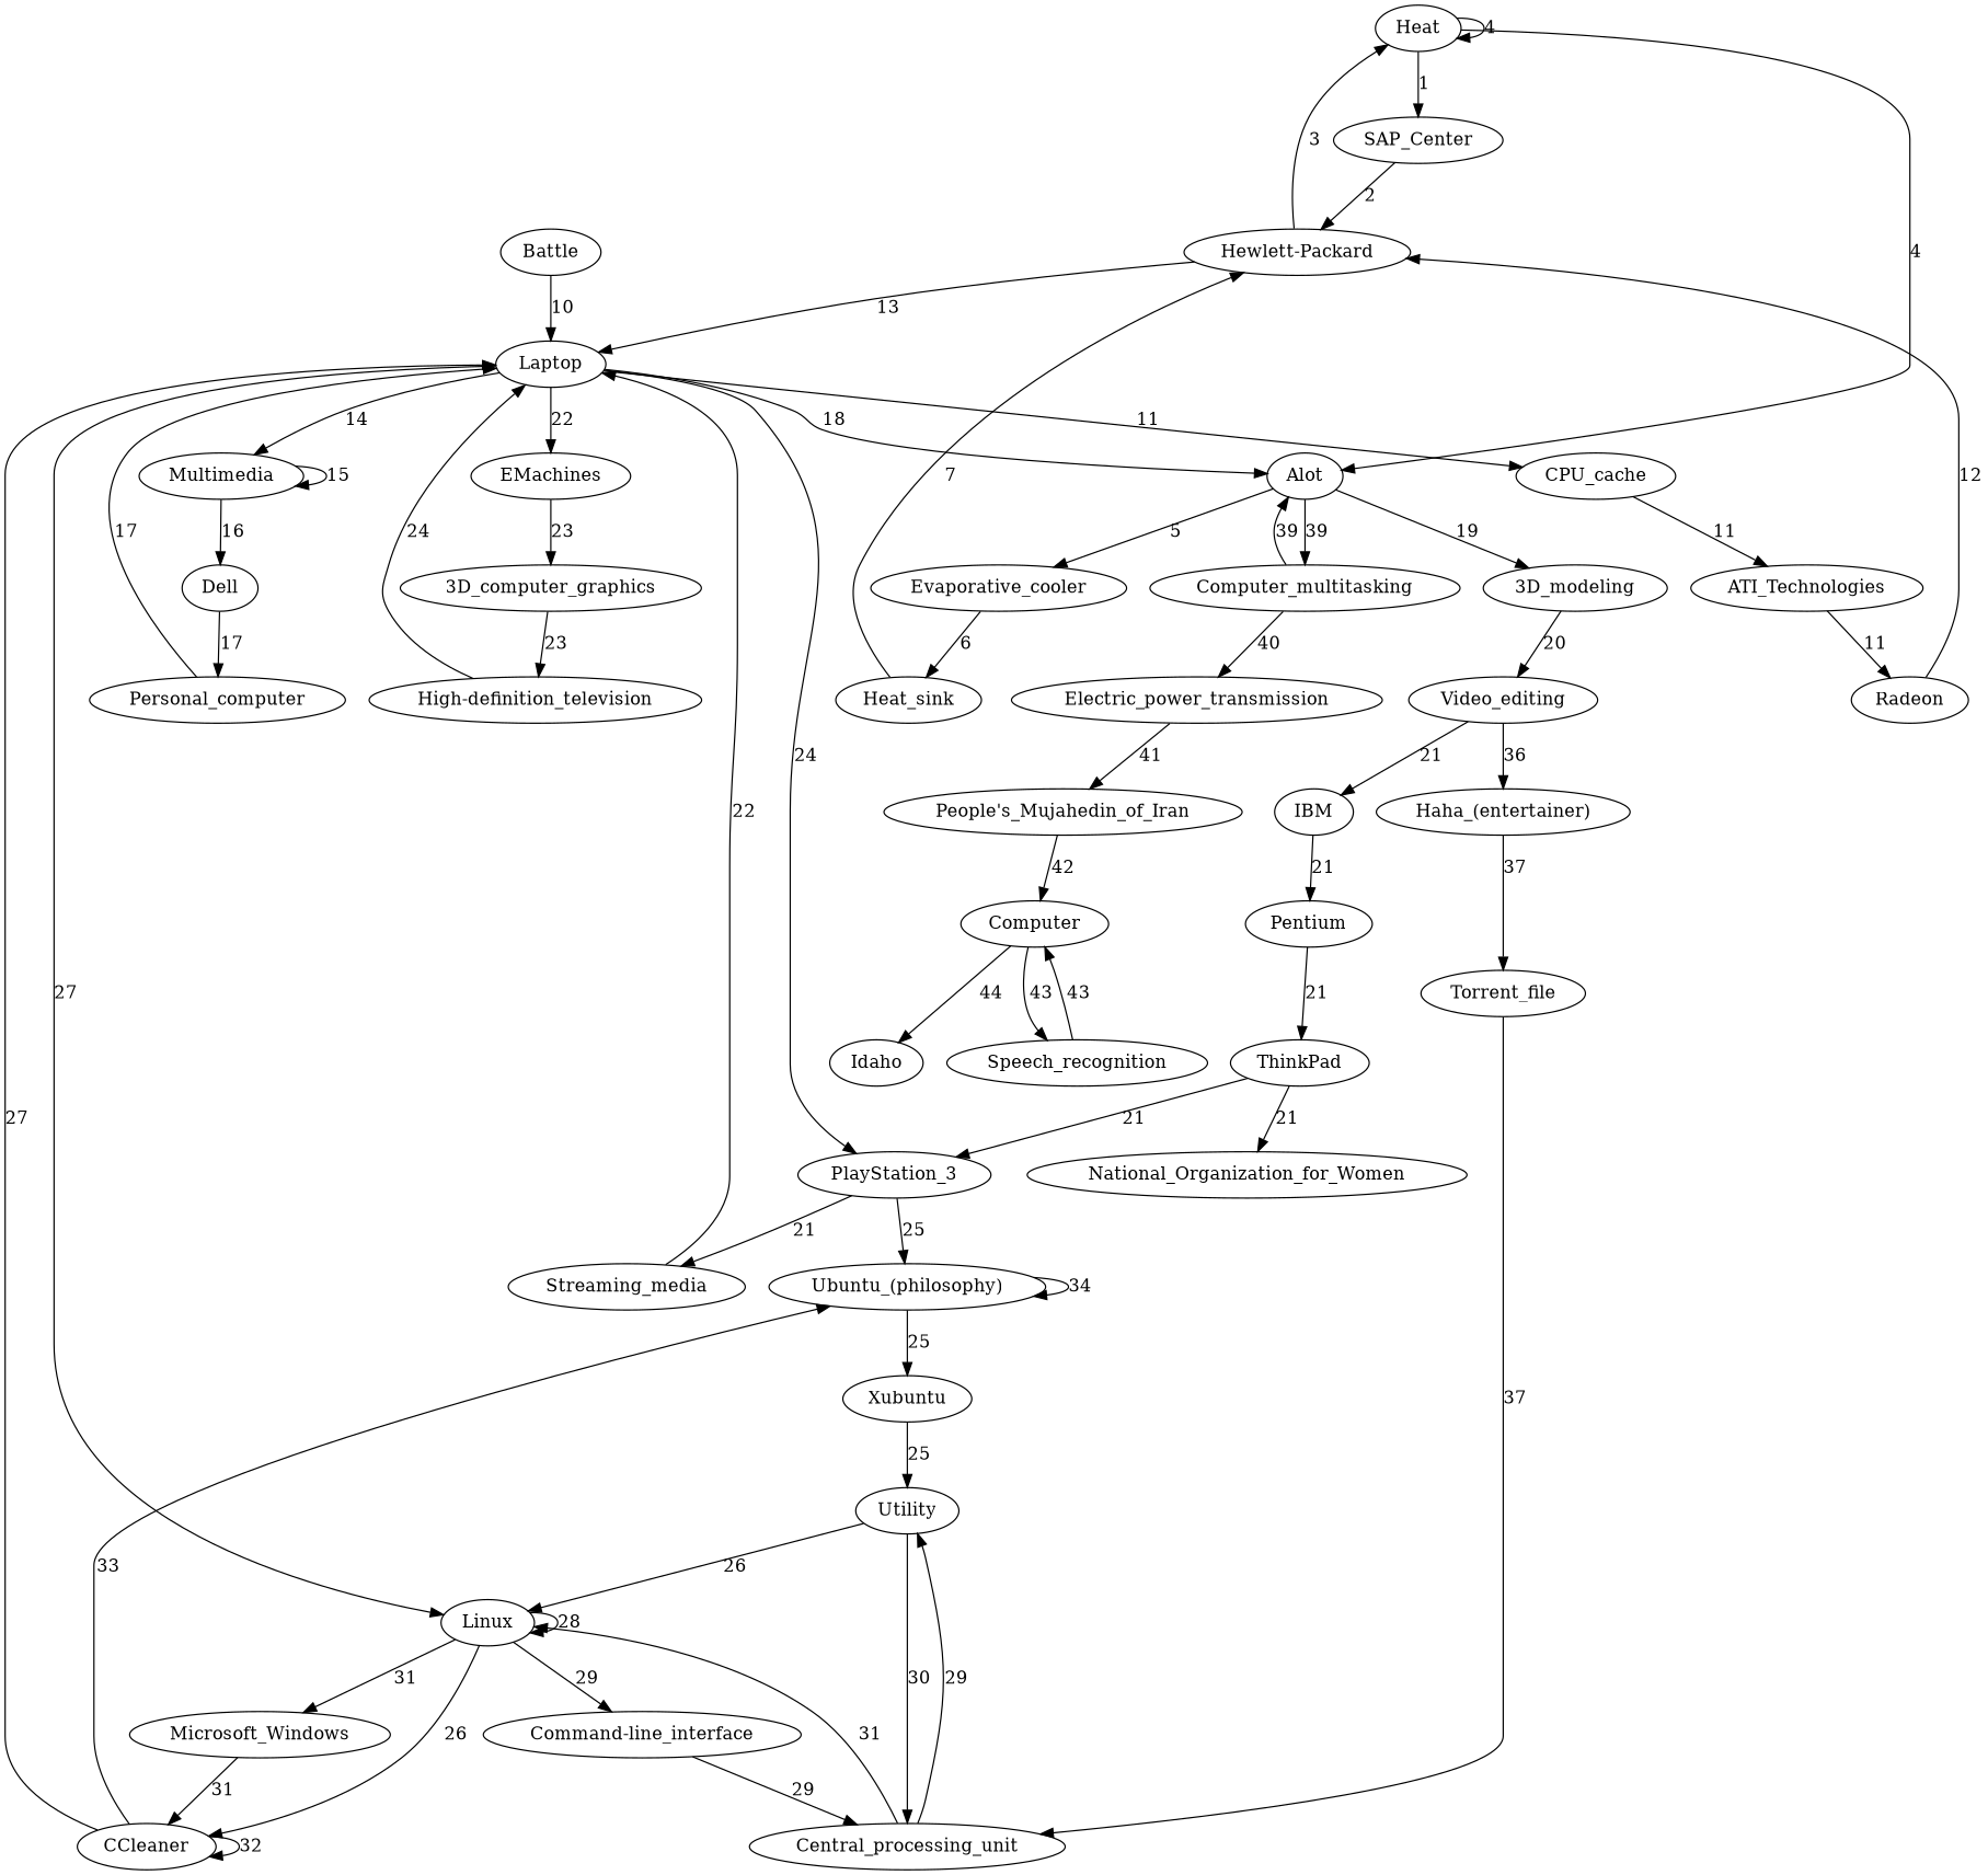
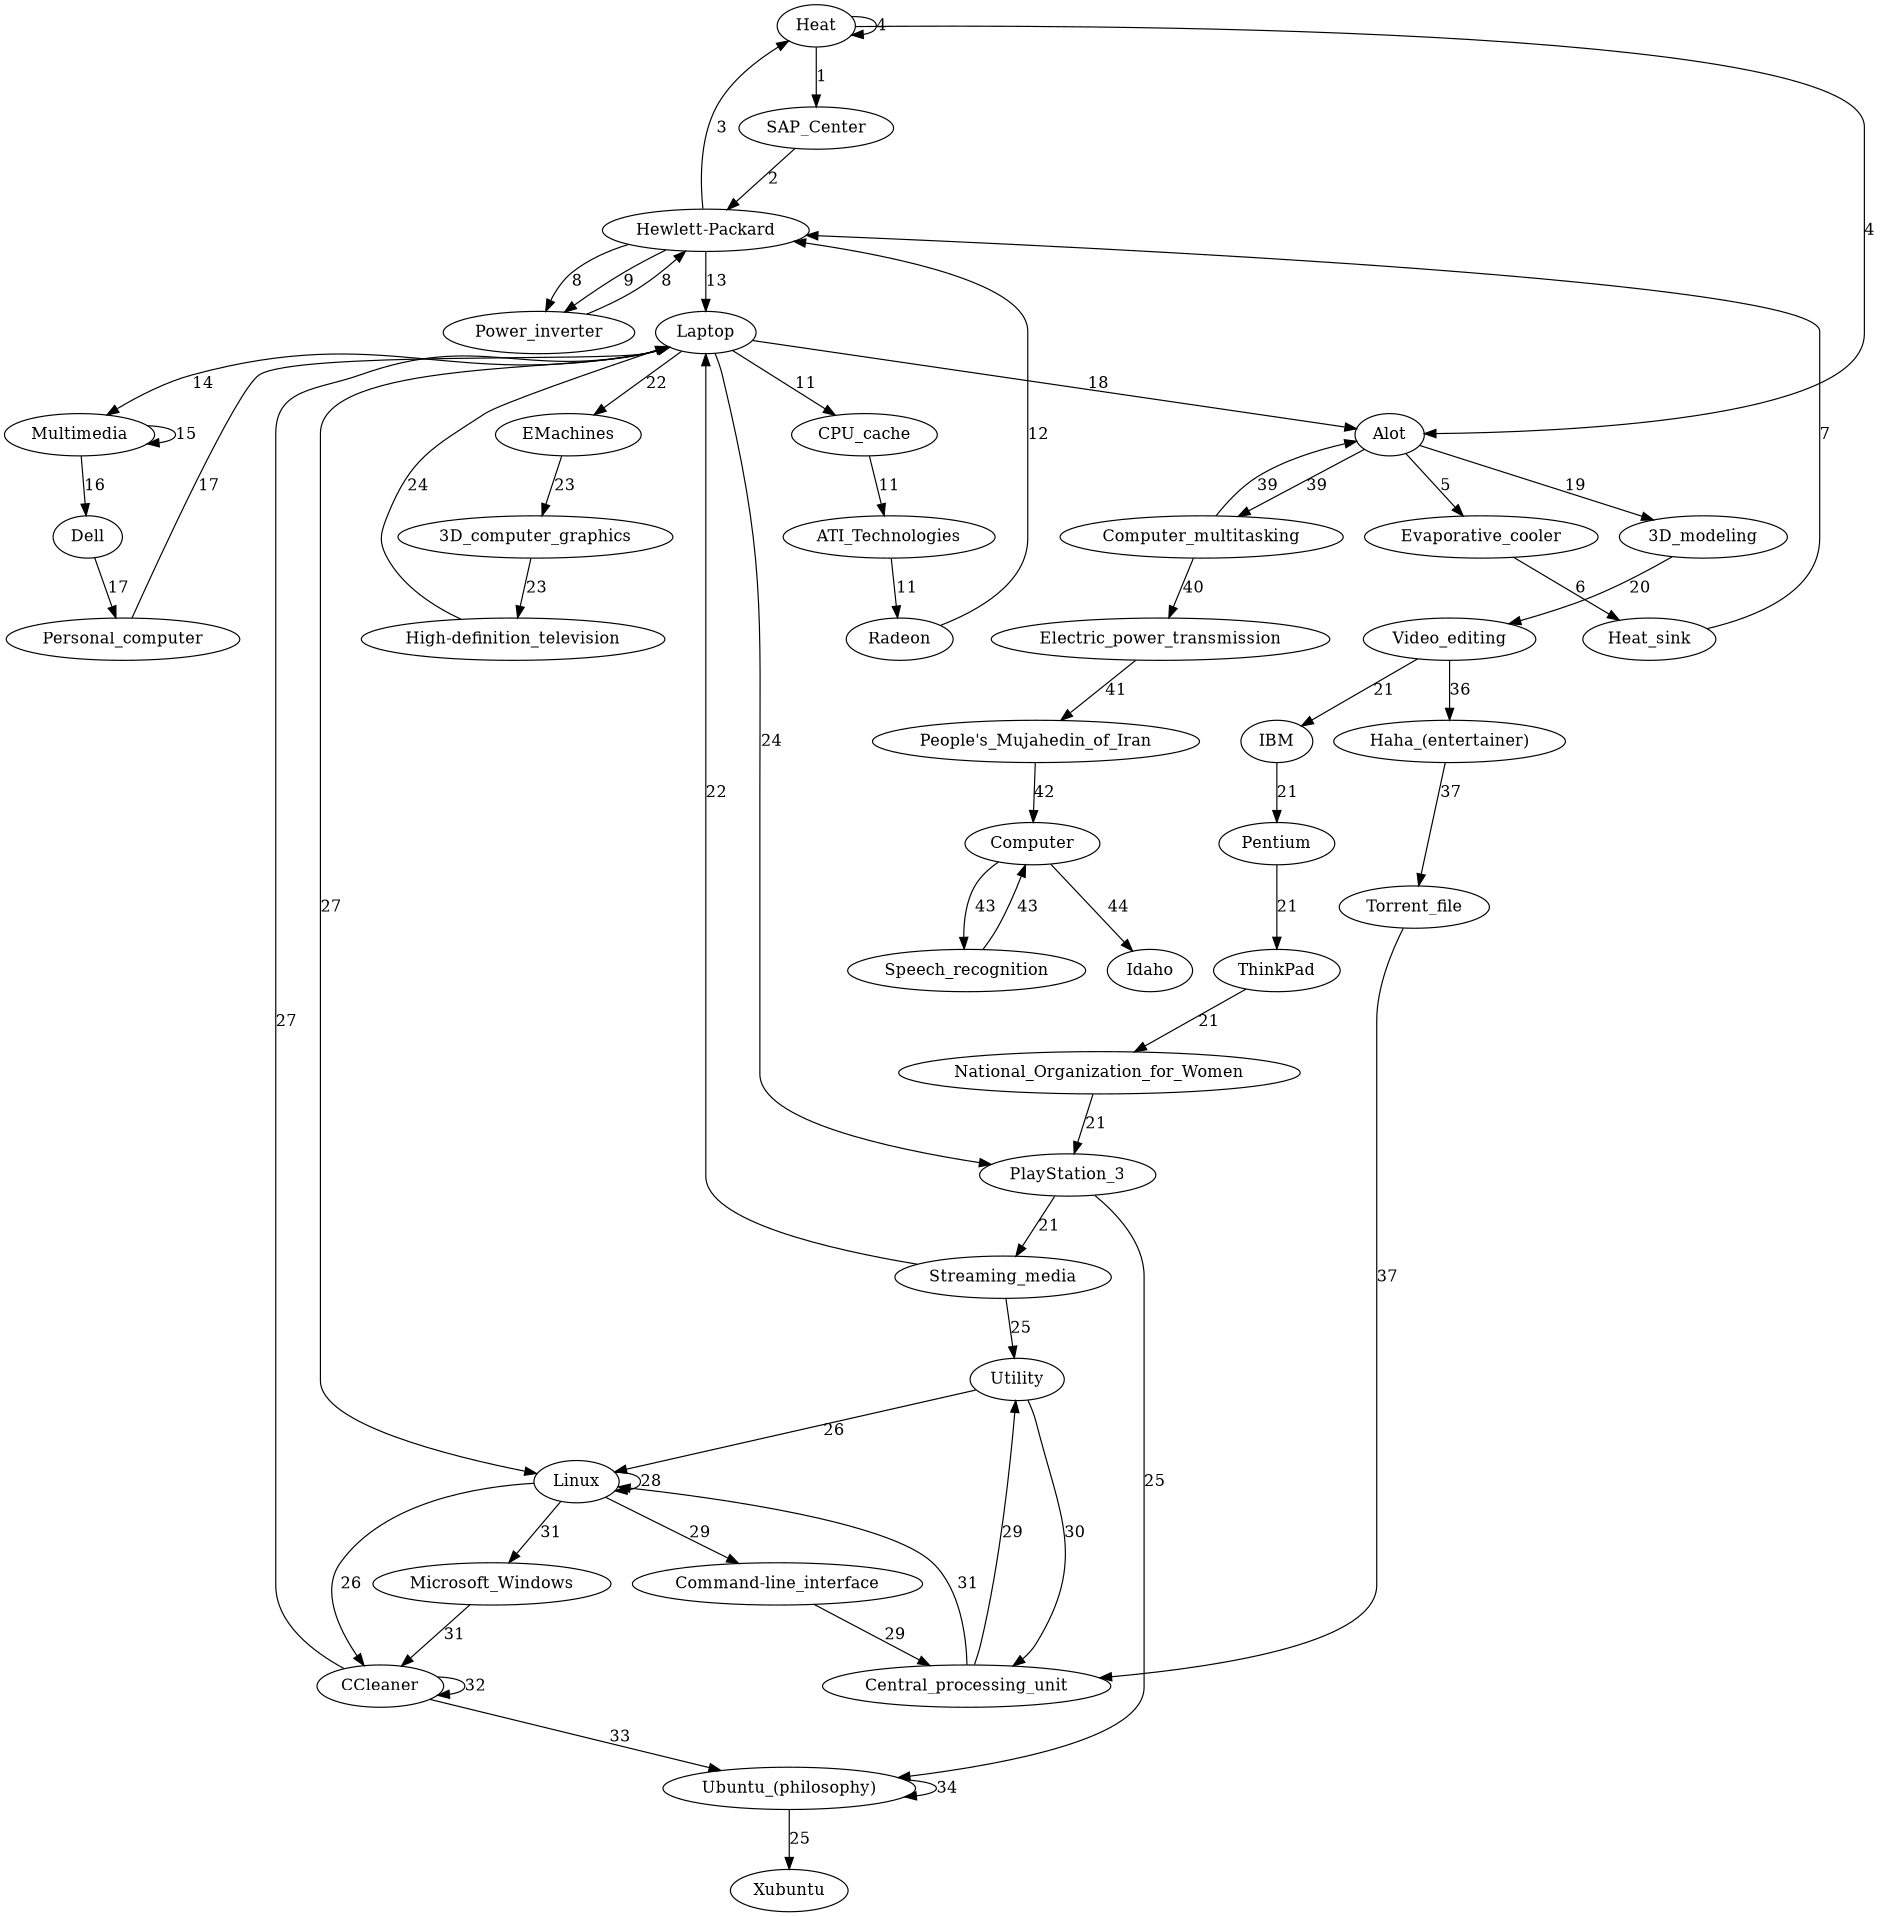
  digraph {
    n1 [label=Heat]
    n2 [label=SAP_Center]
    n3 [label=Alot]
    n4 [label="Hewlett-Packard"]
    n5 [label=Evaporative_cooler]
    n6 [label="3D_modeling"]
    n7 [label=Computer_multitasking]
+   n8 [label=Power_inverter]
    n9 [label=Laptop]
    n10 [label=CPU_cache]
    n11 [label=Multimedia]
    n12 [label=PlayStation_3]
    n13 [label=EMachines]
    n14 [label=Linux]
    n15 [label=Heat_sink]
    n16 [label=Video_editing]
    n17 [label=Electric_power_transmission]
-   n18 [label=Battle]
    n19 [label=ATI_Technologies]
    n20 [label=Dell]
    n21 [label=Streaming_media]
    n22 [label="Ubuntu_(philosophy)"]
    n23 [label="3D_computer_graphics"]
    n24 [label=CCleaner]
    n25 [label="Command-line_interface"]
    n26 [label=Microsoft_Windows]
    n27 [label=Radeon]
    n28 [label=Personal_computer]
    n29 [label=IBM]
    n30 [label="Haha_(entertainer)"]
    n31 [label=Pentium]
    n32 [label=Torrent_file]
    n33 [label=ThinkPad]
    n34 [label=National_Organization_for_Women]
    n35 [label=Xubuntu]
    n36 [label="High-definition_television"]
    n37 [label=Utility]
    n38 [label=Central_processing_unit]
    n39 [label="People's_Mujahedin_of_Iran"]
    n40 [label=Computer]
    n41 [label=Speech_recognition]
    n42 [label=Idaho]
    n1 -> n1 [label=4]
    n1 -> n2 [label=1]
    n1 -> n3 [label=4]
    n2 -> n4 [label=2]
    n3 -> n5 [label=5]
    n3 -> n6 [label=19]
    n3 -> n7 [label=39]
    n4 -> n1 [label=3]
+   n4 -> n8 [label=8]
+   n4 -> n8 [label=9]
    n4 -> n9 [label=13]
    n5 -> n15 [label=6]
    n6 -> n16 [label=20]
    n7 -> n3 [label=39]
    n7 -> n17 [label=40]
+   n8 -> n4 [label=8]
    n9 -> n3 [label=18]
    n9 -> n10 [label=11]
    n9 -> n11 [label=14]
    n9 -> n12 [label=24]
    n9 -> n13 [label=22]
    n9 -> n14 [label=27]
    n10 -> n19 [label=11]
    n11 -> n11 [label=15]
    n11 -> n20 [label=16]
    n12 -> n21 [label=21]
    n12 -> n22 [label=25]
    n13 -> n23 [label=23]
    n14 -> n14 [label=28]
    n14 -> n24 [label=26]
    n14 -> n25 [label=29]
    n14 -> n26 [label=31]
    n15 -> n4 [label=7]
    n16 -> n29 [label=21]
    n16 -> n30 [label=36]
    n17 -> n39 [label=41]
-   n18 -> n9 [label=10]
    n19 -> n27 [label=11]
    n20 -> n28 [label=17]
    n21 -> n9 [label=22]
    n22 -> n22 [label=34]
    n22 -> n35 [label=25]
    n23 -> n36 [label=23]
    n24 -> n9 [label=27]
    n24 -> n22 [label=33]
    n24 -> n24 [label=32]
    n25 -> n38 [label=29]
    n26 -> n24 [label=31]
    n27 -> n4 [label=12]
    n28 -> n9 [label=17]
    n29 -> n31 [label=21]
    n30 -> n32 [label=37]
    n31 -> n33 [label=21]
    n32 -> n38 [label=37]
    n33 -> n34 [label=21]
-   n33 -> n12 [label=21]
-   n35 -> n37 [label=25]
+   n34 -> n12 [label=21]
+   n21 -> n37 [label=25]
    n36 -> n9 [label=24]
    n37 -> n14 [label=26]
    n37 -> n38 [label=30]
    n38 -> n14 [label=31]
    n38 -> n37 [label=29]
    n39 -> n40 [label=42]
    n40 -> n41 [label=43]
    n40 -> n42 [label=44]
    n41 -> n40 [label=43]
  }
